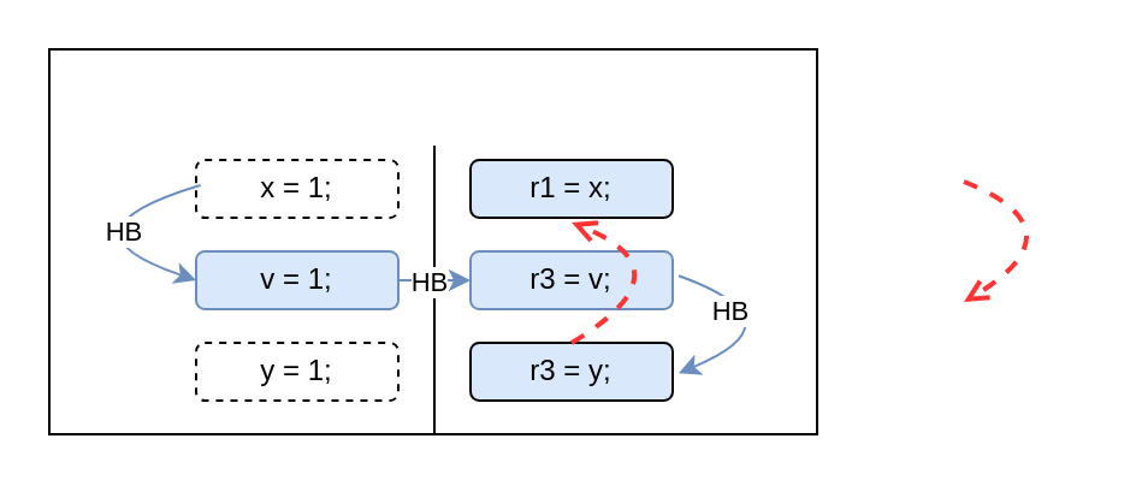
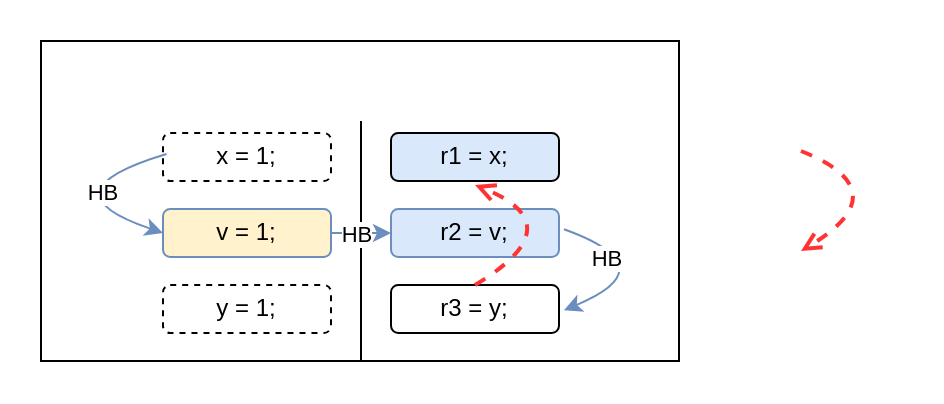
  <mxCell id="0" />
  <mxCell id="1" parent="0" />
  <mxCell id="2" value="" style="group" parent="1" vertex="1" connectable="0"><mxGeometry x="20" y="20" width="319" height="160" as="geometry" /></mxCell>
  <mxCell id="3" value="" style="group" parent="2" vertex="1" connectable="0"><mxGeometry width="319.0" height="160" as="geometry" /></mxCell>
  <mxCell id="4" value="" style="rounded=0;whiteSpace=wrap;html=1;" parent="3" vertex="1"><mxGeometry width="319.0" height="160" as="geometry" /></mxCell>
  <mxCell id="5" value="" style="endArrow=none;html=1;rounded=0;" parent="3" edge="1"><mxGeometry width="50" height="50" relative="1" as="geometry"><mxPoint x="160" y="160" as="sourcePoint" /><mxPoint x="160" y="40" as="targetPoint" /></mxGeometry></mxCell>
  <mxCell id="6" value="x = 1;" style="rounded=1;whiteSpace=wrap;html=1;dashed=1;" parent="2" vertex="1"><mxGeometry x="61" y="46" width="84" height="24" as="geometry" /></mxCell>
- <mxCell id="7" value="v = 1;" style="rounded=1;whiteSpace=wrap;html=1;fillColor=#dae8fc;strokeColor=#6c8ebf;" parent="2" vertex="1"><mxGeometry x="61" y="84" width="84" height="24" as="geometry" /></mxCell>
+ <mxCell id="7" value="v = 1;" style="rounded=1;whiteSpace=wrap;html=1;fillColor=#fff2cc;strokeColor=#6c8ebf;" parent="2" vertex="1"><mxGeometry x="61" y="84" width="84" height="24" as="geometry" /></mxCell>
  <mxCell id="8" value="y = 1;" style="rounded=1;whiteSpace=wrap;html=1;dashed=1;" parent="2" vertex="1"><mxGeometry x="61" y="122" width="84" height="24" as="geometry" /></mxCell>
  <mxCell id="9" value="r1 = x;" style="rounded=1;whiteSpace=wrap;html=1;fillColor=#dae8fc;" parent="2" vertex="1"><mxGeometry x="175" y="46" width="84" height="24" as="geometry" /></mxCell>
- <mxCell id="10" value="r3 = v;" style="rounded=1;whiteSpace=wrap;html=1;fillColor=#dae8fc;strokeColor=#6c8ebf;" parent="2" vertex="1"><mxGeometry x="175" y="84" width="84" height="24" as="geometry" /></mxCell>
- <mxCell id="11" value="r3 = y;" style="rounded=1;whiteSpace=wrap;html=1;fillColor=#dae8fc;" parent="2" vertex="1"><mxGeometry x="175" y="122" width="84" height="24" as="geometry" /></mxCell>
+ <mxCell id="10" value="r2 = v;" style="rounded=1;whiteSpace=wrap;html=1;fillColor=#dae8fc;strokeColor=#6c8ebf;" parent="2" vertex="1"><mxGeometry x="175" y="84" width="84" height="24" as="geometry" /></mxCell>
+ <mxCell id="11" value="r3 = y;" style="rounded=1;whiteSpace=wrap;html=1;" parent="2" vertex="1"><mxGeometry x="175" y="122" width="84" height="24" as="geometry" /></mxCell>
  <mxCell id="12" value="" style="curved=1;endArrow=classic;html=1;rounded=0;entryX=0;entryY=0.5;entryDx=0;entryDy=0;fillColor=#dae8fc;strokeColor=#6c8ebf;" parent="2" target="7" edge="1"><mxGeometry width="50" height="50" relative="1" as="geometry"><mxPoint x="62.754" y="56.471" as="sourcePoint" /><mxPoint x="52.295" y="103.529" as="targetPoint" /><Array as="points"><mxPoint y="75.294" /></Array></mxGeometry></mxCell>
  <mxCell id="13" value="HB" style="edgeLabel;html=1;align=center;verticalAlign=middle;resizable=0;points=[];labelPosition=left;verticalLabelPosition=middle;" parent="12" vertex="1" connectable="0"><mxGeometry x="-0.459" y="9" relative="1" as="geometry"><mxPoint x="-1" as="offset" /></mxGeometry></mxCell>
  <mxCell id="14" value="" style="curved=1;endArrow=classic;html=1;rounded=0;entryX=0;entryY=0.5;entryDx=0;entryDy=0;fillColor=#dae8fc;strokeColor=#6c8ebf;" parent="2" edge="1"><mxGeometry width="50" height="50" relative="1" as="geometry"><mxPoint x="261.475" y="94.118" as="sourcePoint" /><mxPoint x="261.475" y="134.588" as="targetPoint" /><Array as="points"><mxPoint x="313.77" y="112.941" /></Array></mxGeometry></mxCell>
  <mxCell id="15" value="HB" style="edgeLabel;html=1;align=center;verticalAlign=middle;resizable=0;points=[];labelPosition=left;verticalLabelPosition=middle;" parent="14" vertex="1" connectable="0"><mxGeometry x="-0.459" y="9" relative="1" as="geometry"><mxPoint x="-10" y="13" as="offset" /></mxGeometry></mxCell>
  <mxCell id="16" value="" style="endArrow=classic;html=1;rounded=0;exitX=1;exitY=0.5;exitDx=0;exitDy=0;entryX=0;entryY=0.5;entryDx=0;entryDy=0;fillColor=#dae8fc;strokeColor=#6c8ebf;" parent="2" source="7" target="10" edge="1"><mxGeometry width="50" height="50" relative="1" as="geometry"><mxPoint x="156.885" y="96" as="sourcePoint" /><mxPoint x="230.098" y="94.118" as="targetPoint" /></mxGeometry></mxCell>
  <mxCell id="17" value="HB" style="edgeLabel;html=1;align=center;verticalAlign=middle;resizable=0;points=[];" parent="16" vertex="1" connectable="0"><mxGeometry x="-0.025" y="-2" relative="1" as="geometry"><mxPoint x="-3" y="-2" as="offset" /></mxGeometry></mxCell>
  <mxCell id="18" value="" style="curved=1;endArrow=open;html=1;rounded=0;dashed=1;fillColor=#d5e8d4;strokeColor=#FF3333;strokeWidth=2;endFill=0;" parent="1" edge="1"><mxGeometry width="50" height="50" relative="1" as="geometry"><mxPoint x="400" y="75" as="sourcePoint" /><mxPoint x="400" y="125" as="targetPoint" /><Array as="points"><mxPoint x="450" y="95" /></Array></mxGeometry></mxCell>
  <mxCell id="19" value="" style="curved=1;endArrow=open;html=1;rounded=0;dashed=1;fillColor=#d5e8d4;strokeColor=#FF3333;strokeWidth=2;endFill=0;" parent="1" edge="1"><mxGeometry width="50" height="50" relative="1" as="geometry"><mxPoint x="237" y="142" as="sourcePoint" /><mxPoint x="237" y="92" as="targetPoint" /><Array as="points"><mxPoint x="287" y="112" /></Array></mxGeometry></mxCell>
